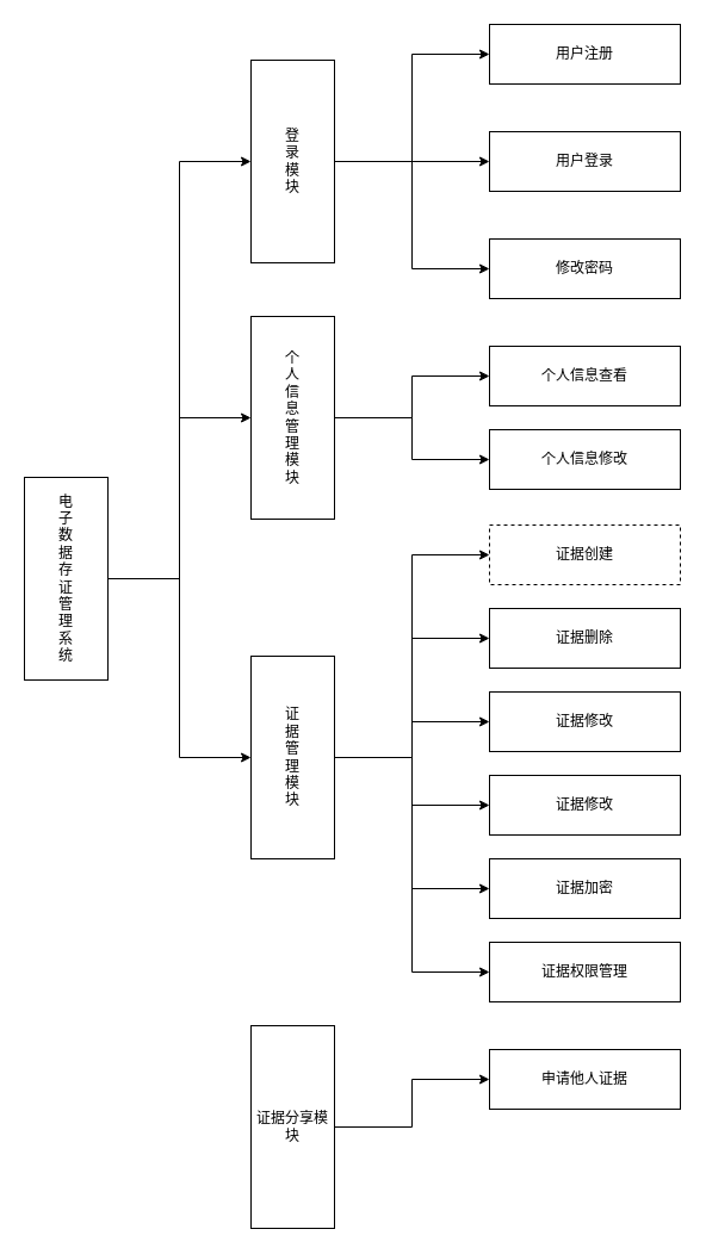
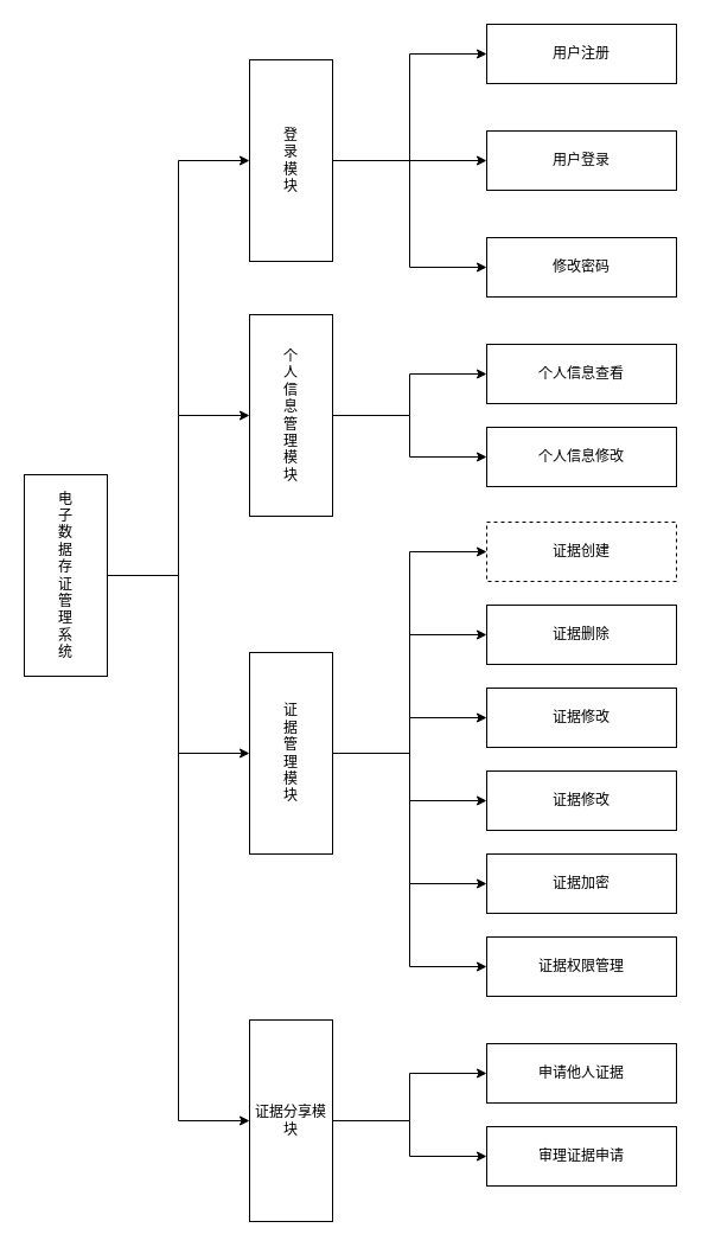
  <mxCell id="0" />
  <mxCell id="1" parent="0" />
  <mxCell id="2" style="edgeStyle=orthogonalEdgeStyle;rounded=0;orthogonalLoop=1;jettySize=auto;html=1;entryX=0;entryY=0.5;entryDx=0;entryDy=0;" edge="1" parent="1" source="6" target="10"><mxGeometry relative="1" as="geometry" /></mxCell>
  <mxCell id="3" style="edgeStyle=orthogonalEdgeStyle;rounded=0;orthogonalLoop=1;jettySize=auto;html=1;" edge="1" parent="1" source="6" target="16"><mxGeometry relative="1" as="geometry" /></mxCell>
  <mxCell id="4" style="edgeStyle=orthogonalEdgeStyle;rounded=0;orthogonalLoop=1;jettySize=auto;html=1;entryX=0;entryY=0.5;entryDx=0;entryDy=0;" edge="1" parent="1" source="6" target="30"><mxGeometry relative="1" as="geometry" /></mxCell>
+ <mxCell id="5" style="edgeStyle=orthogonalEdgeStyle;rounded=0;orthogonalLoop=1;jettySize=auto;html=1;entryX=0;entryY=0.5;entryDx=0;entryDy=0;" edge="1" parent="1" source="6" target="13"><mxGeometry relative="1" as="geometry" /></mxCell>
  <mxCell id="6" value="&lt;font face=&quot;宋体&quot;&gt;电&lt;br&gt;子&lt;br&gt;数&lt;br&gt;据&lt;br&gt;存&lt;br&gt;证&lt;br&gt;管&lt;br&gt;理&lt;br&gt;系&lt;br&gt;统&lt;/font&gt;" style="whiteSpace=wrap;html=1;" vertex="1" parent="1"><mxGeometry x="20" y="400" width="70" height="170" as="geometry" /></mxCell>
  <mxCell id="7" style="edgeStyle=orthogonalEdgeStyle;rounded=0;orthogonalLoop=1;jettySize=auto;html=1;" edge="1" parent="1" source="10" target="17"><mxGeometry relative="1" as="geometry" /></mxCell>
  <mxCell id="8" style="edgeStyle=orthogonalEdgeStyle;rounded=0;orthogonalLoop=1;jettySize=auto;html=1;" edge="1" parent="1" source="10" target="18"><mxGeometry relative="1" as="geometry" /></mxCell>
  <mxCell id="9" style="edgeStyle=orthogonalEdgeStyle;rounded=0;orthogonalLoop=1;jettySize=auto;html=1;entryX=0;entryY=0.5;entryDx=0;entryDy=0;" edge="1" parent="1" source="10" target="19"><mxGeometry relative="1" as="geometry" /></mxCell>
  <mxCell id="10" value="登&lt;br&gt;录&lt;br&gt;模&lt;br&gt;块" style="whiteSpace=wrap;html=1;" vertex="1" parent="1"><mxGeometry x="210" y="50" width="70" height="170" as="geometry" /></mxCell>
  <mxCell id="11" style="edgeStyle=orthogonalEdgeStyle;rounded=0;orthogonalLoop=1;jettySize=auto;html=1;entryX=0;entryY=0.5;entryDx=0;entryDy=0;" edge="1" parent="1" source="13" target="23"><mxGeometry relative="1" as="geometry" /></mxCell>
+ <mxCell id="12" style="edgeStyle=orthogonalEdgeStyle;rounded=0;orthogonalLoop=1;jettySize=auto;html=1;entryX=0;entryY=0.5;entryDx=0;entryDy=0;" edge="1" parent="1" source="13" target="22"><mxGeometry relative="1" as="geometry" /></mxCell>
  <mxCell id="13" value="证据分享模块" style="whiteSpace=wrap;html=1;" vertex="1" parent="1"><mxGeometry x="210" y="860" width="70" height="170" as="geometry" /></mxCell>
  <mxCell id="14" style="edgeStyle=orthogonalEdgeStyle;rounded=0;orthogonalLoop=1;jettySize=auto;html=1;" edge="1" parent="1" source="16" target="20"><mxGeometry relative="1" as="geometry" /></mxCell>
  <mxCell id="15" style="edgeStyle=orthogonalEdgeStyle;rounded=0;orthogonalLoop=1;jettySize=auto;html=1;entryX=0;entryY=0.5;entryDx=0;entryDy=0;" edge="1" parent="1" source="16" target="21"><mxGeometry relative="1" as="geometry" /></mxCell>
  <mxCell id="16" value="个&lt;br&gt;人&lt;br&gt;信&lt;br&gt;息&lt;br&gt;管&lt;br&gt;理&lt;br&gt;模&lt;br&gt;块" style="whiteSpace=wrap;html=1;" vertex="1" parent="1"><mxGeometry x="210" y="265" width="70" height="170" as="geometry" /></mxCell>
  <mxCell id="17" value="用户注册" style="rounded=0;whiteSpace=wrap;html=1;align=center;" vertex="1" parent="1"><mxGeometry x="410" y="20" width="160" height="50" as="geometry" /></mxCell>
  <mxCell id="18" value="用户登录" style="rounded=0;whiteSpace=wrap;html=1;align=center;" vertex="1" parent="1"><mxGeometry x="410" y="110" width="160" height="50" as="geometry" /></mxCell>
  <mxCell id="19" value="修改密码" style="rounded=0;whiteSpace=wrap;html=1;align=center;" vertex="1" parent="1"><mxGeometry x="410" y="200" width="160" height="50" as="geometry" /></mxCell>
  <mxCell id="20" value="个人信息查看" style="rounded=0;whiteSpace=wrap;html=1;align=center;" vertex="1" parent="1"><mxGeometry x="410" y="290" width="160" height="50" as="geometry" /></mxCell>
  <mxCell id="21" value="个人信息修改" style="rounded=0;whiteSpace=wrap;html=1;align=center;" vertex="1" parent="1"><mxGeometry x="410" y="360" width="160" height="50" as="geometry" /></mxCell>
+ <mxCell id="22" value="审理证据申请" style="rounded=0;whiteSpace=wrap;html=1;align=center;" vertex="1" parent="1"><mxGeometry x="410" y="950" width="160" height="50" as="geometry" /></mxCell>
  <mxCell id="23" value="申请他人证据" style="rounded=0;whiteSpace=wrap;html=1;align=center;" vertex="1" parent="1"><mxGeometry x="410" y="880" width="160" height="50" as="geometry" /></mxCell>
  <mxCell id="24" style="edgeStyle=orthogonalEdgeStyle;rounded=0;orthogonalLoop=1;jettySize=auto;html=1;entryX=0;entryY=0.5;entryDx=0;entryDy=0;" edge="1" parent="1" source="30" target="35"><mxGeometry relative="1" as="geometry" /></mxCell>
  <mxCell id="25" style="edgeStyle=orthogonalEdgeStyle;rounded=0;orthogonalLoop=1;jettySize=auto;html=1;entryX=0;entryY=0.5;entryDx=0;entryDy=0;" edge="1" parent="1" source="30" target="34"><mxGeometry relative="1" as="geometry" /></mxCell>
  <mxCell id="26" style="edgeStyle=orthogonalEdgeStyle;rounded=0;orthogonalLoop=1;jettySize=auto;html=1;entryX=0;entryY=0.5;entryDx=0;entryDy=0;" edge="1" parent="1" source="30" target="33"><mxGeometry relative="1" as="geometry" /></mxCell>
  <mxCell id="27" style="edgeStyle=orthogonalEdgeStyle;rounded=0;orthogonalLoop=1;jettySize=auto;html=1;" edge="1" parent="1" source="30" target="32"><mxGeometry relative="1" as="geometry" /></mxCell>
  <mxCell id="28" style="edgeStyle=orthogonalEdgeStyle;rounded=0;orthogonalLoop=1;jettySize=auto;html=1;entryX=0;entryY=0.5;entryDx=0;entryDy=0;" edge="1" parent="1" source="30" target="31"><mxGeometry relative="1" as="geometry" /></mxCell>
  <mxCell id="29" style="edgeStyle=orthogonalEdgeStyle;rounded=0;orthogonalLoop=1;jettySize=auto;html=1;entryX=0;entryY=0.5;entryDx=0;entryDy=0;" edge="1" parent="1" source="30" target="36"><mxGeometry relative="1" as="geometry" /></mxCell>
  <mxCell id="30" value="证&lt;br&gt;据&lt;br&gt;管&lt;br&gt;理&lt;br&gt;模&lt;br&gt;块" style="whiteSpace=wrap;html=1;" vertex="1" parent="1"><mxGeometry x="210" y="550" width="70" height="170" as="geometry" /></mxCell>
  <mxCell id="31" value="证据加密" style="rounded=0;whiteSpace=wrap;html=1;align=center;" vertex="1" parent="1"><mxGeometry x="410" y="720" width="160" height="50" as="geometry" /></mxCell>
  <mxCell id="32" value="证据修改" style="rounded=0;whiteSpace=wrap;html=1;align=center;" vertex="1" parent="1"><mxGeometry x="410" y="650" width="160" height="50" as="geometry" /></mxCell>
  <mxCell id="33" value="证据修改" style="rounded=0;whiteSpace=wrap;html=1;align=center;" vertex="1" parent="1"><mxGeometry x="410" y="580" width="160" height="50" as="geometry" /></mxCell>
  <mxCell id="34" value="证据删除" style="rounded=0;whiteSpace=wrap;html=1;align=center;" vertex="1" parent="1"><mxGeometry x="410" y="510" width="160" height="50" as="geometry" /></mxCell>
  <mxCell id="35" value="证据创建" style="rounded=0;whiteSpace=wrap;html=1;align=center;dashed=1;" vertex="1" parent="1"><mxGeometry x="410" y="440" width="160" height="50" as="geometry" /></mxCell>
  <mxCell id="36" value="证据权限管理" style="rounded=0;whiteSpace=wrap;html=1;align=center;" vertex="1" parent="1"><mxGeometry x="410" y="790" width="160" height="50" as="geometry" /></mxCell>
